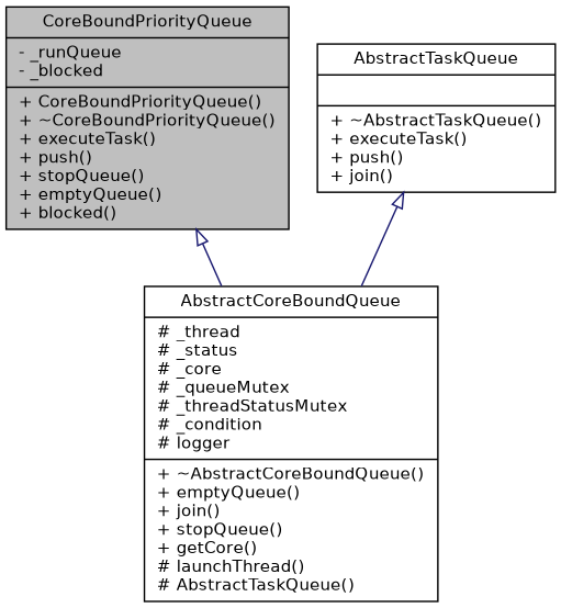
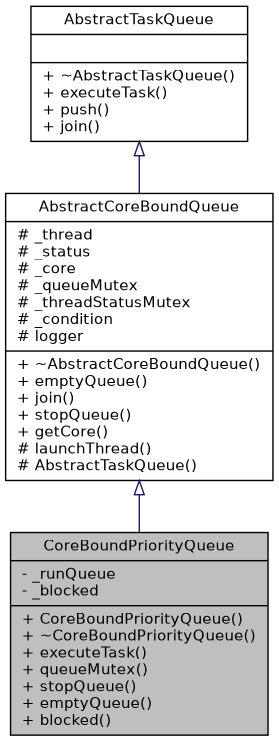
  digraph {
    node [color=black fillcolor=white fontname=Helvetica fontsize=11 shape=record style=filled]
    edge [arrowtail=onormal color=midnightblue dir=back fontname=Helvetica fontsize=11 labelfontname=Helvetica labelfontsize=11 style=solid]
-   n1 [fillcolor=grey75 fontcolor=black height=0.2 label="{CoreBoundPriorityQueue\n|- _runQueue\l- _blocked\l|+ CoreBoundPriorityQueue()\l+ ~CoreBoundPriorityQueue()\l+ executeTask()\l+ push()\l+ stopQueue()\l+ emptyQueue()\l+ blocked()\l}" width=0.4]
+   n1 [fillcolor=grey75 fontcolor=black height=0.2 label="{CoreBoundPriorityQueue\n|- _runQueue\l- _blocked\l|+ CoreBoundPriorityQueue()\l+ ~CoreBoundPriorityQueue()\l+ executeTask()\l+ queueMutex()\l+ stopQueue()\l+ emptyQueue()\l+ blocked()\l}" width=0.4]
    n2 [height=0.2 label="{AbstractCoreBoundQueue\n|# _thread\l# _status\l# _core\l# _queueMutex\l# _threadStatusMutex\l# _condition\l# logger\l|+ ~AbstractCoreBoundQueue()\l+ emptyQueue()\l+ join()\l+ stopQueue()\l+ getCore()\l# launchThread()\l# AbstractTaskQueue()\l}" width=0.4]
    n3 [height=0.2 label="{AbstractTaskQueue\n||+ ~AbstractTaskQueue()\l+ executeTask()\l+ push()\l+ join()\l}" width=0.4]
-   n1 -> n2
+   n2 -> n1
    n3 -> n2
  }
